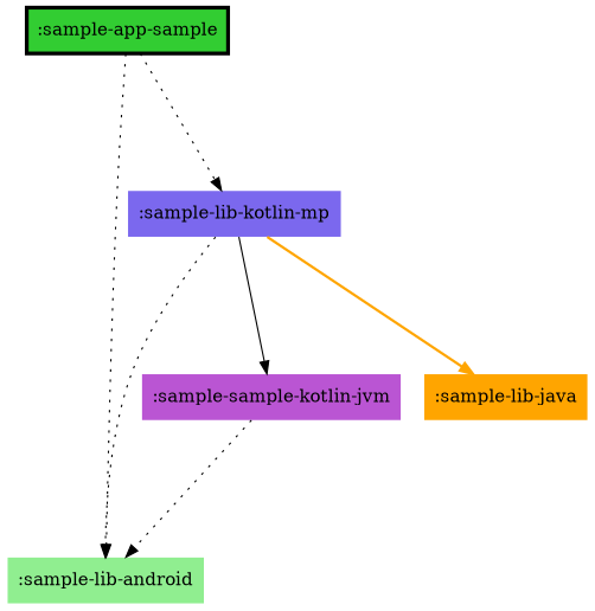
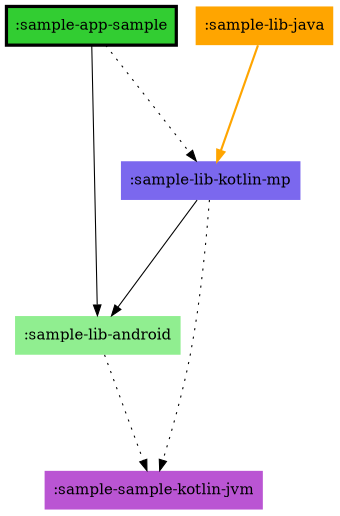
  digraph {
    fontsize=30
    rankdir=TB
    ranksep=1.5
    node [shape=none style=filled]
    edge [arrowhead=normal arrowtail=none style=dotted]
    n1 [fillcolor=limegreen label=":sample-app-sample" penwidth=3 shape=box]
    ":sample-lib-android" [fillcolor=lightgreen]
    ":sample-lib-kotlin-mp" [fillcolor=mediumslateblue]
    n4 [fillcolor=mediumorchid label=":sample-sample-kotlin-jvm"]
    ":sample-lib-java" [fillcolor=orange]
-   n1 -> ":sample-lib-android"
+   n1 -> ":sample-lib-android" [style=solid]
    n1 -> ":sample-lib-kotlin-mp"
-   n4 -> ":sample-lib-android"
-   ":sample-lib-kotlin-mp" -> ":sample-lib-android"
-   ":sample-lib-kotlin-mp" -> n4 [style=solid]
-   ":sample-lib-kotlin-mp" -> ":sample-lib-java" [color=orange style=bold]
+   ":sample-lib-android" -> n4
+   ":sample-lib-kotlin-mp" -> ":sample-lib-android" [style=solid]
+   ":sample-lib-kotlin-mp" -> n4
+   ":sample-lib-java" -> ":sample-lib-kotlin-mp" [color=orange style=bold]
  }
